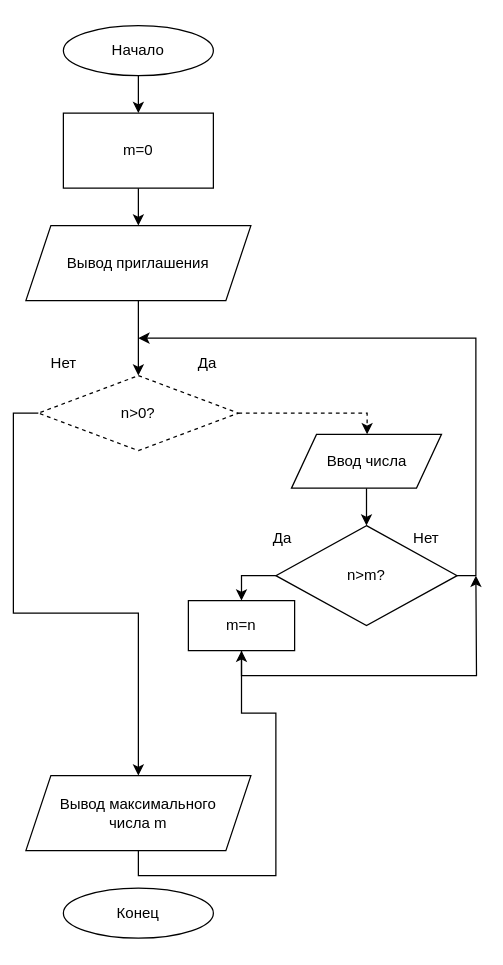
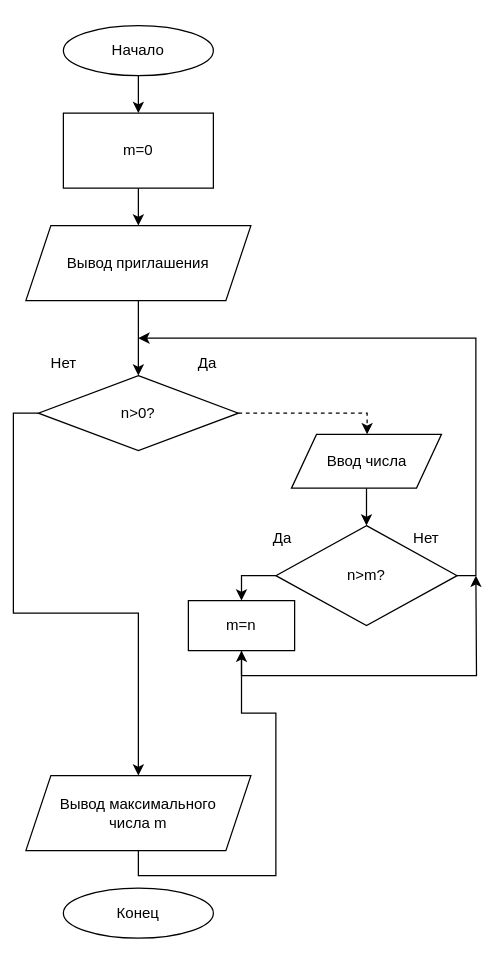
  <mxCell id="0" />
  <mxCell id="1" parent="0" />
  <mxCell id="2" style="edgeStyle=orthogonalEdgeStyle;rounded=0;orthogonalLoop=1;jettySize=auto;html=1;exitX=0.5;exitY=1;exitDx=0;exitDy=0;entryX=0.5;entryY=0;entryDx=0;entryDy=0;" parent="1" source="3" target="6" edge="1"><mxGeometry relative="1" as="geometry" /></mxCell>
  <mxCell id="3" value="Начало" style="ellipse;whiteSpace=wrap;html=1;" parent="1" vertex="1"><mxGeometry x="50" y="20" width="120" height="40" as="geometry" /></mxCell>
  <mxCell id="4" style="edgeStyle=orthogonalEdgeStyle;rounded=0;orthogonalLoop=1;jettySize=auto;html=1;entryX=0.5;entryY=0;entryDx=0;entryDy=0;" parent="1" source="18" target="11" edge="1"><mxGeometry relative="1" as="geometry"><mxPoint x="110" y="290" as="targetPoint" /><mxPoint x="110" y="220" as="sourcePoint" /></mxGeometry></mxCell>
  <mxCell id="5" style="edgeStyle=orthogonalEdgeStyle;rounded=0;orthogonalLoop=1;jettySize=auto;html=1;exitX=0.5;exitY=1;exitDx=0;exitDy=0;" parent="1" source="6" target="18" edge="1"><mxGeometry relative="1" as="geometry" /></mxCell>
  <mxCell id="6" value="&lt;div&gt;m=0&lt;/div&gt;" style="rounded=0;whiteSpace=wrap;html=1;" parent="1" vertex="1"><mxGeometry x="50" y="90" width="120" height="60" as="geometry" /></mxCell>
  <mxCell id="7" style="edgeStyle=orthogonalEdgeStyle;rounded=0;orthogonalLoop=1;jettySize=auto;html=1;exitX=0.5;exitY=1;exitDx=0;exitDy=0;" parent="1" source="17" target="16" edge="1"><mxGeometry relative="1" as="geometry"><mxPoint x="110" y="830" as="sourcePoint" /></mxGeometry></mxCell>
  <mxCell id="8" value="Конец" style="ellipse;whiteSpace=wrap;html=1;" parent="1" vertex="1"><mxGeometry x="50" y="710" width="120" height="40" as="geometry" /></mxCell>
  <mxCell id="9" style="edgeStyle=orthogonalEdgeStyle;rounded=0;orthogonalLoop=1;jettySize=auto;html=1;exitX=1;exitY=0.5;exitDx=0;exitDy=0;dashed=1;" parent="1" source="11" target="24" edge="1"><mxGeometry relative="1" as="geometry"><mxPoint x="293" y="350" as="targetPoint" /><Array as="points"><mxPoint x="293" y="330" /></Array></mxGeometry></mxCell>
  <mxCell id="10" style="edgeStyle=orthogonalEdgeStyle;rounded=0;orthogonalLoop=1;jettySize=auto;html=1;exitX=0;exitY=0.5;exitDx=0;exitDy=0;" parent="1" source="11" target="17" edge="1"><mxGeometry relative="1" as="geometry"><mxPoint x="110" y="610" as="targetPoint" /></mxGeometry></mxCell>
- <mxCell id="11" value="n&amp;gt;0?" style="rhombus;whiteSpace=wrap;html=1;dashed=1;" parent="1" vertex="1"><mxGeometry x="30" y="300" width="160" height="60" as="geometry" /></mxCell>
+ <mxCell id="11" value="n&amp;gt;0?" style="rhombus;whiteSpace=wrap;html=1;" parent="1" vertex="1"><mxGeometry x="30" y="300" width="160" height="60" as="geometry" /></mxCell>
  <mxCell id="12" value="Да" style="text;html=1;align=center;verticalAlign=middle;resizable=0;points=[];autosize=1;strokeColor=none;" parent="1" vertex="1"><mxGeometry x="150" y="280" width="30" height="20" as="geometry" /></mxCell>
  <mxCell id="13" value="Нет" style="text;html=1;align=center;verticalAlign=middle;resizable=0;points=[];autosize=1;strokeColor=none;" parent="1" vertex="1"><mxGeometry x="30" y="280" width="40" height="20" as="geometry" /></mxCell>
  <mxCell id="14" style="edgeStyle=orthogonalEdgeStyle;rounded=0;orthogonalLoop=1;jettySize=auto;html=1;exitX=1;exitY=0.5;exitDx=0;exitDy=0;" parent="1" source="20" edge="1"><mxGeometry relative="1" as="geometry"><mxPoint x="110" y="270" as="targetPoint" /><Array as="points"><mxPoint x="380" y="460" /><mxPoint x="380" y="270" /></Array></mxGeometry></mxCell>
  <mxCell id="15" style="edgeStyle=orthogonalEdgeStyle;rounded=0;orthogonalLoop=1;jettySize=auto;html=1;exitX=0.5;exitY=1;exitDx=0;exitDy=0;" parent="1" source="16" edge="1"><mxGeometry relative="1" as="geometry"><mxPoint x="380" y="460" as="targetPoint" /></mxGeometry></mxCell>
  <mxCell id="16" value="m=n" style="rounded=0;whiteSpace=wrap;html=1;" parent="1" vertex="1"><mxGeometry x="150" y="480" width="85" height="40" as="geometry" /></mxCell>
  <mxCell id="17" value="Вывод максимального &lt;br&gt;числа m" style="shape=parallelogram;perimeter=parallelogramPerimeter;whiteSpace=wrap;html=1;fixedSize=1;" parent="1" vertex="1"><mxGeometry x="20" y="620" width="180" height="60" as="geometry" /></mxCell>
  <mxCell id="18" value="Вывод приглашения" style="shape=parallelogram;perimeter=parallelogramPerimeter;whiteSpace=wrap;html=1;fixedSize=1;" parent="1" vertex="1"><mxGeometry x="20" y="180" width="180" height="60" as="geometry" /></mxCell>
  <mxCell id="19" style="edgeStyle=orthogonalEdgeStyle;rounded=0;orthogonalLoop=1;jettySize=auto;html=1;exitX=0;exitY=0.5;exitDx=0;exitDy=0;" parent="1" source="20" target="16" edge="1"><mxGeometry relative="1" as="geometry" /></mxCell>
  <mxCell id="20" value="n&amp;gt;m?" style="rhombus;whiteSpace=wrap;html=1;" parent="1" vertex="1"><mxGeometry x="220" y="420" width="145" height="80" as="geometry" /></mxCell>
  <mxCell id="21" value="Да" style="text;html=1;align=center;verticalAlign=middle;resizable=0;points=[];autosize=1;strokeColor=none;" parent="1" vertex="1"><mxGeometry x="210" y="420" width="30" height="20" as="geometry" /></mxCell>
  <mxCell id="22" value="Нет" style="text;html=1;align=center;verticalAlign=middle;resizable=0;points=[];autosize=1;strokeColor=none;" parent="1" vertex="1"><mxGeometry x="320" y="420" width="40" height="20" as="geometry" /></mxCell>
  <mxCell id="23" style="edgeStyle=orthogonalEdgeStyle;rounded=0;orthogonalLoop=1;jettySize=auto;html=1;exitX=0.5;exitY=1;exitDx=0;exitDy=0;entryX=0.5;entryY=0;entryDx=0;entryDy=0;" edge="1" parent="1" source="24" target="20"><mxGeometry relative="1" as="geometry" /></mxCell>
  <mxCell id="24" value="Ввод числа" style="shape=parallelogram;perimeter=parallelogramPerimeter;whiteSpace=wrap;html=1;fixedSize=1;" vertex="1" parent="1"><mxGeometry x="232.5" y="347" width="120" height="43" as="geometry" /></mxCell>
